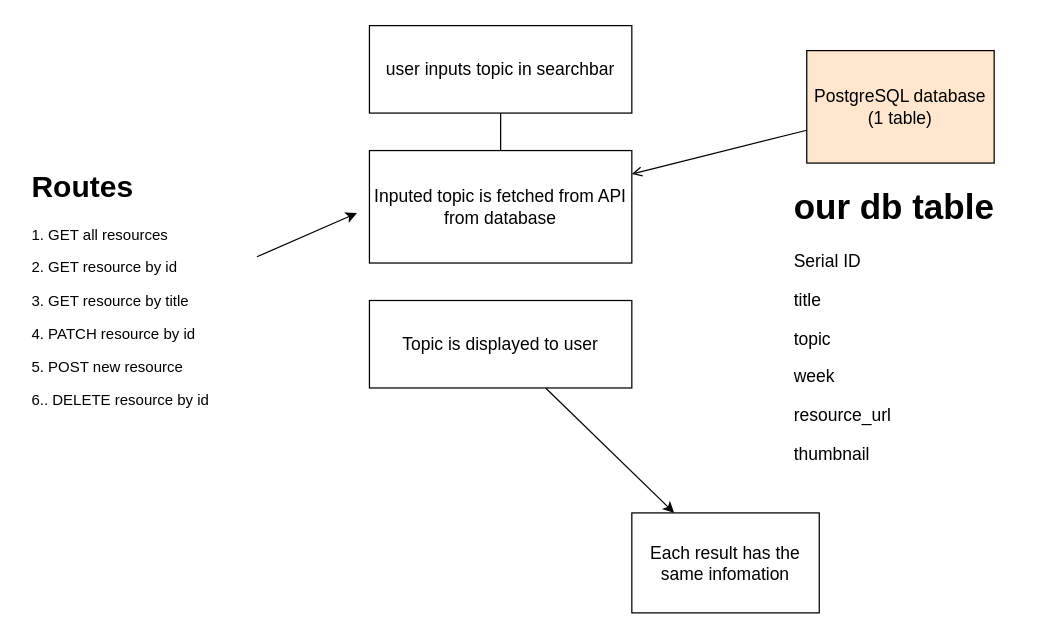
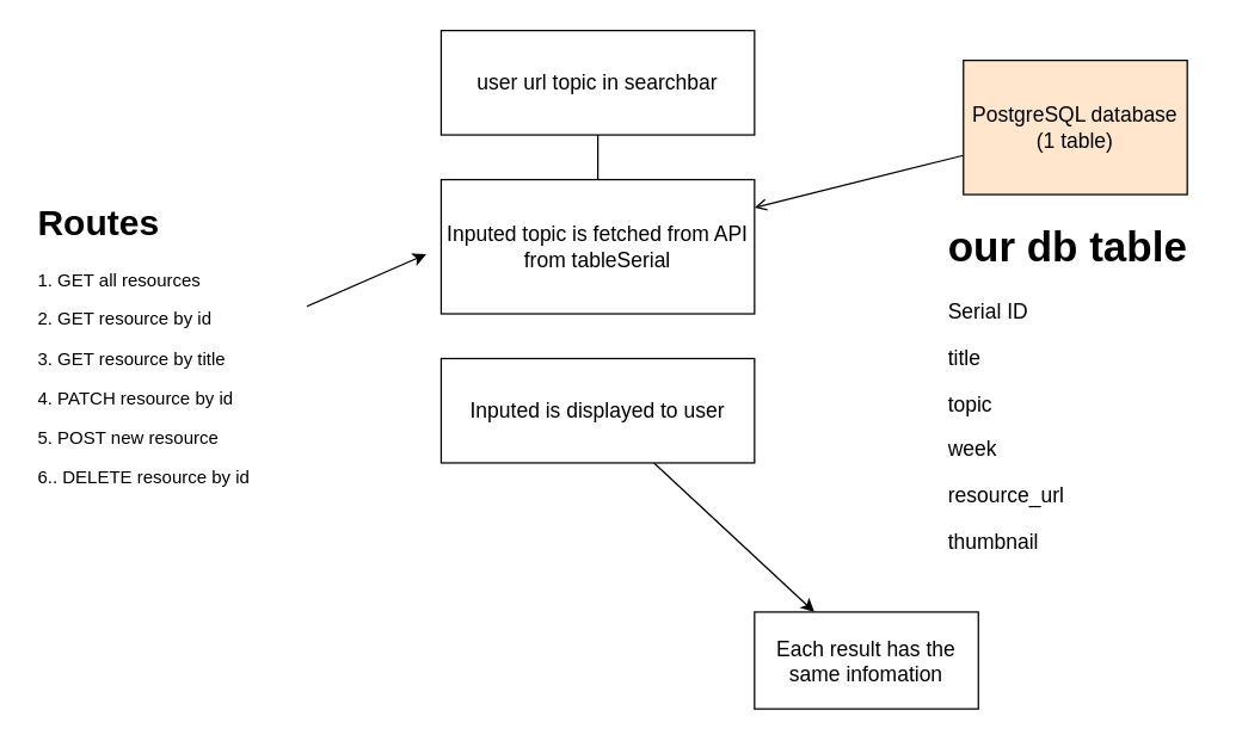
  <mxCell id="0" />
  <mxCell id="1" parent="0" />
- <mxCell id="2" value="&lt;font style=&quot;font-size: 14px&quot;&gt;user inputs topic in searchbar&lt;/font&gt;" style="rounded=0;whiteSpace=wrap;html=1;" parent="1" vertex="1"><mxGeometry x="295" y="20" width="210" height="70" as="geometry" /></mxCell>
+ <mxCell id="2" value="&lt;font style=&quot;font-size: 14px&quot;&gt;user url topic in searchbar&lt;/font&gt;" style="rounded=0;whiteSpace=wrap;html=1;" parent="1" vertex="1"><mxGeometry x="295" y="20" width="210" height="70" as="geometry" /></mxCell>
  <mxCell id="3" value="" style="endArrow=none;html=1;exitX=0.5;exitY=1;exitDx=0;exitDy=0;entryX=0.5;entryY=0;entryDx=0;entryDy=0;" parent="1" source="2" target="4" edge="1"><mxGeometry width="50" height="50" relative="1" as="geometry"><mxPoint x="399.5" y="100" as="sourcePoint" /><mxPoint x="399.5" y="180" as="targetPoint" /></mxGeometry></mxCell>
- <mxCell id="4" value="&lt;font style=&quot;font-size: 14px&quot;&gt;Inputed topic is fetched from API from database&lt;/font&gt;" style="rounded=0;whiteSpace=wrap;html=1;" parent="1" vertex="1"><mxGeometry x="295" y="120" width="210" height="90" as="geometry" /></mxCell>
+ <mxCell id="4" value="&lt;font style=&quot;font-size: 14px&quot;&gt;Inputed topic is fetched from API from tableSerial&lt;/font&gt;" style="rounded=0;whiteSpace=wrap;html=1;" parent="1" vertex="1"><mxGeometry x="295" y="120" width="210" height="90" as="geometry" /></mxCell>
  <mxCell id="5" value="" style="endArrow=classic;html=1;" parent="1" target="7" edge="1"><mxGeometry width="50" height="50" relative="1" as="geometry"><mxPoint x="399.5" y="250" as="sourcePoint" /><mxPoint x="399.5" y="330" as="targetPoint" /></mxGeometry></mxCell>
  <mxCell id="6" value="" style="edgeStyle=none;html=1;" parent="1" source="7" target="8" edge="1"><mxGeometry relative="1" as="geometry" /></mxCell>
- <mxCell id="7" value="&lt;font style=&quot;font-size: 14px&quot;&gt;Topic is displayed to user&lt;/font&gt;" style="rounded=0;whiteSpace=wrap;html=1;" parent="1" vertex="1"><mxGeometry x="295" y="240" width="210" height="70" as="geometry" /></mxCell>
- <mxCell id="8" value="&lt;font style=&quot;font-size: 14px&quot;&gt;Each result has the same infomation&lt;/font&gt;" style="whiteSpace=wrap;html=1;rounded=0;" parent="1" vertex="1"><mxGeometry x="505" y="410" width="150" height="80" as="geometry" /></mxCell>
+ <mxCell id="7" value="&lt;font style=&quot;font-size: 14px&quot;&gt;Inputed is displayed to user&lt;/font&gt;" style="rounded=0;whiteSpace=wrap;html=1;" parent="1" vertex="1"><mxGeometry x="295" y="240" width="210" height="70" as="geometry" /></mxCell>
+ <mxCell id="8" value="&lt;font style=&quot;font-size: 14px&quot;&gt;Each result has the same infomation&lt;/font&gt;" style="whiteSpace=wrap;html=1;rounded=0;" parent="1" vertex="1"><mxGeometry x="505" y="410" width="150" height="65" as="geometry" /></mxCell>
  <mxCell id="9" value="" style="edgeStyle=none;html=1;fontSize=14;endArrow=open;" parent="1" source="10" target="4" edge="1"><mxGeometry relative="1" as="geometry" /></mxCell>
  <mxCell id="10" value="PostgreSQL database (1 table)" style="rounded=0;whiteSpace=wrap;html=1;fontSize=14;fillColor=#ffe6cc;" parent="1" vertex="1"><mxGeometry x="645" y="40" width="150" height="90" as="geometry" /></mxCell>
  <mxCell id="11" value="&lt;h1&gt;our db table&lt;/h1&gt;&lt;p&gt;Serial ID&lt;/p&gt;&lt;p&gt;title&lt;/p&gt;&lt;p&gt;topic&lt;/p&gt;&lt;p&gt;week&lt;/p&gt;&lt;p&gt;resource_url&lt;/p&gt;&lt;p&gt;thumbnail&lt;/p&gt;" style="text;html=1;strokeColor=none;fillColor=none;spacing=5;spacingTop=-20;whiteSpace=wrap;overflow=hidden;rounded=0;fontSize=14;" parent="1" vertex="1"><mxGeometry x="630" y="140" width="180" height="250" as="geometry" /></mxCell>
  <mxCell id="12" style="edgeStyle=none;html=1;exitX=1;exitY=0.5;exitDx=0;exitDy=0;" parent="1" edge="1"><mxGeometry relative="1" as="geometry"><mxPoint x="285" y="170" as="targetPoint" /><mxPoint x="205" y="205" as="sourcePoint" /></mxGeometry></mxCell>
  <mxCell id="13" value="&lt;h1&gt;Routes&lt;/h1&gt;&lt;p&gt;1. GET all resources&lt;/p&gt;&lt;p&gt;2. GET resource by id&lt;/p&gt;&lt;p&gt;3. GET resource by title&lt;/p&gt;&lt;p&gt;4. PATCH resource by id&lt;/p&gt;&lt;p&gt;5. POST new resource&lt;/p&gt;&lt;p&gt;6.. DELETE resource by id&amp;nbsp;&lt;/p&gt;" style="text;html=1;strokeColor=none;fillColor=none;spacing=5;spacingTop=-20;whiteSpace=wrap;overflow=hidden;rounded=0;" parent="1" vertex="1"><mxGeometry x="20" y="130" width="190" height="260" as="geometry" /></mxCell>
